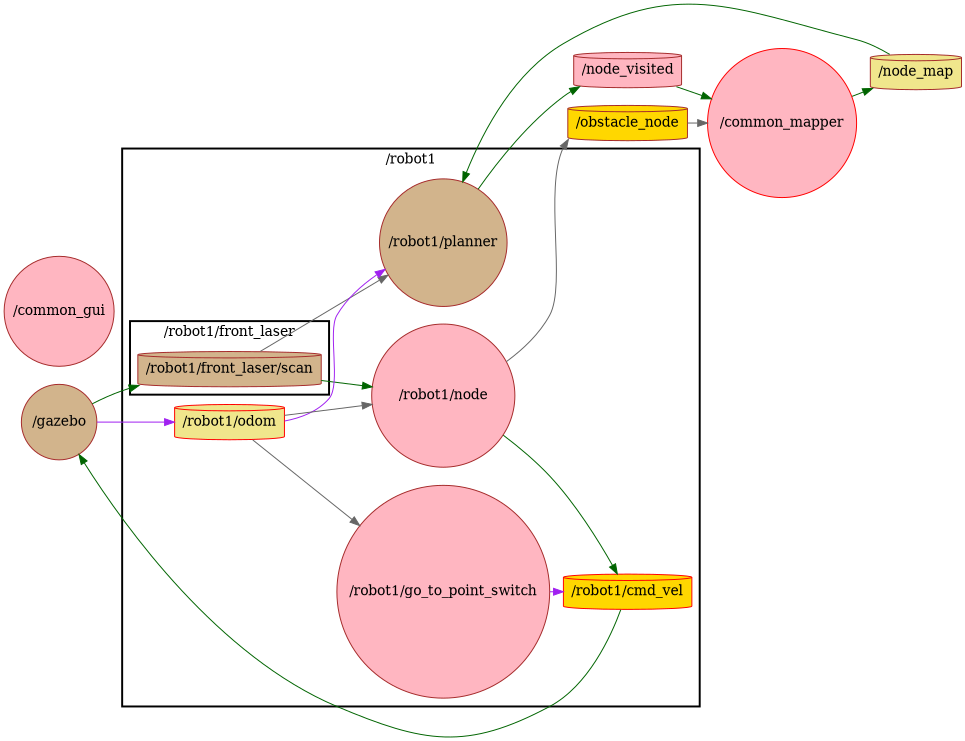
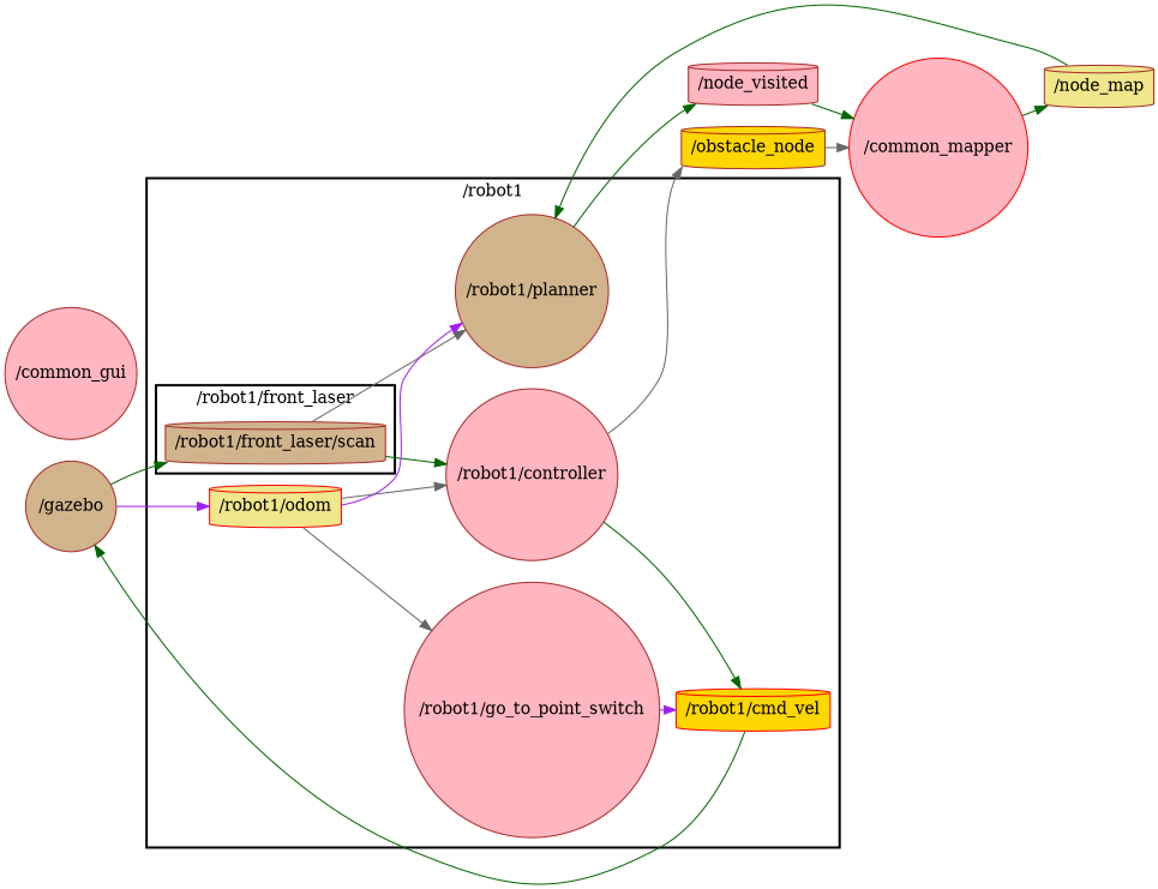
  digraph {
    compound=True
    rank=same
    rankdir=LR
    ranksep=0.2
    node [color=brown fillcolor=lightpink shape=cylinder style=filled]
    edge [color=darkgreen penwidth=1]
    n1 [fillcolor=tan height=0.5 label="/robot1/front_laser/scan" width=2.0278]
    n2 [fillcolor=tan height=0.5 label="/robot1/planner" shape=circle width=1.8054]
-   n3 [height=0.5 label="/robot1/node" shape=circle width=2.022]
+   n3 [height=0.5 label="/robot1/controller" shape=circle width=2.022]
    n4 [color=red fillcolor=gold height=0.5 label="/robot1/cmd_vel" width=1.4861]
    n5 [color=red fillcolor=khaki height=0.5 label="/robot1/odom" width=1.2639]
    n6 [height=0.5 label="/robot1/go_to_point_switch" shape=circle width=3.015]
    n7 [height=0.5 label="/node_visited" width=1.2361]
    n8 [fillcolor=gold height=0.5 label="/obstacle_node" width=1.3611]
    n9 [fillcolor=tan height=0.5 label="/gazebo" shape=circle width=1.0652]
    n10 [color=red height=0.5 label="/common_mapper" shape=circle width=2.1123]
    n11 [fillcolor=khaki height=0.5 label="/node_map" width=1.0694]
    n12 [height=0.5 label="/common_gui" shape=circle width=1.4985]
    subgraph cluster_1 {
      label="/robot1"
      style=bold
      n2
      n3
      n4
      n5
      n6
      subgraph cluster_2 {
        label="/robot1/front_laser"
        style=bold
        n1
      }
    }
    n1 -> n2 [color=gray40]
    n1 -> n3
    n2 -> n7
    n3 -> n4
    n3 -> n8 [color=gray40]
    n4 -> n9
    n5 -> n2 [color=purple]
    n5 -> n3 [color=gray40]
    n5 -> n6 [color=gray40]
    n6 -> n4 [color=purple]
    n7 -> n10
    n8 -> n10 [color=gray40]
    n9 -> n1
    n9 -> n5 [color=purple]
    n10 -> n11
    n11 -> n2
  }
